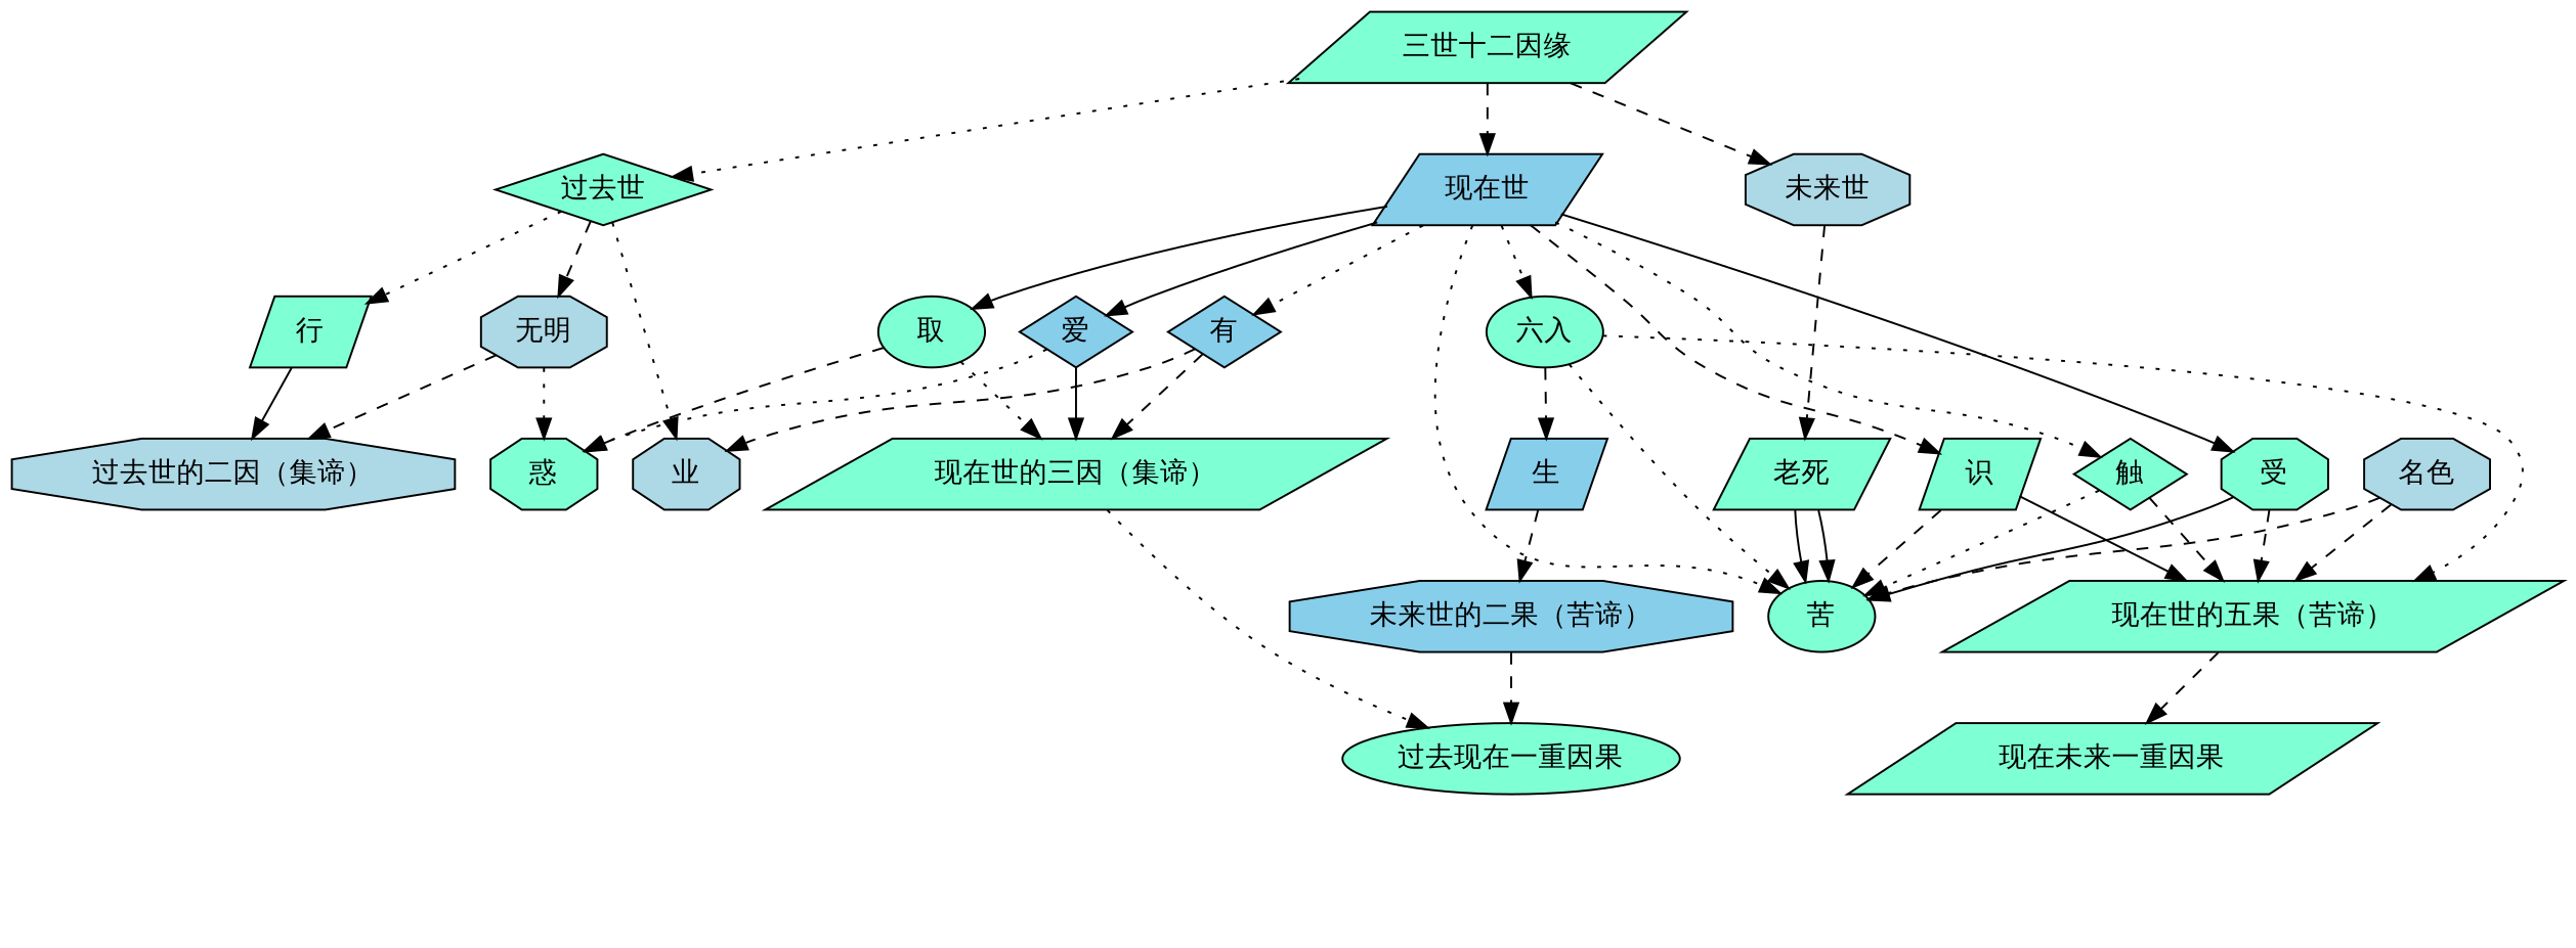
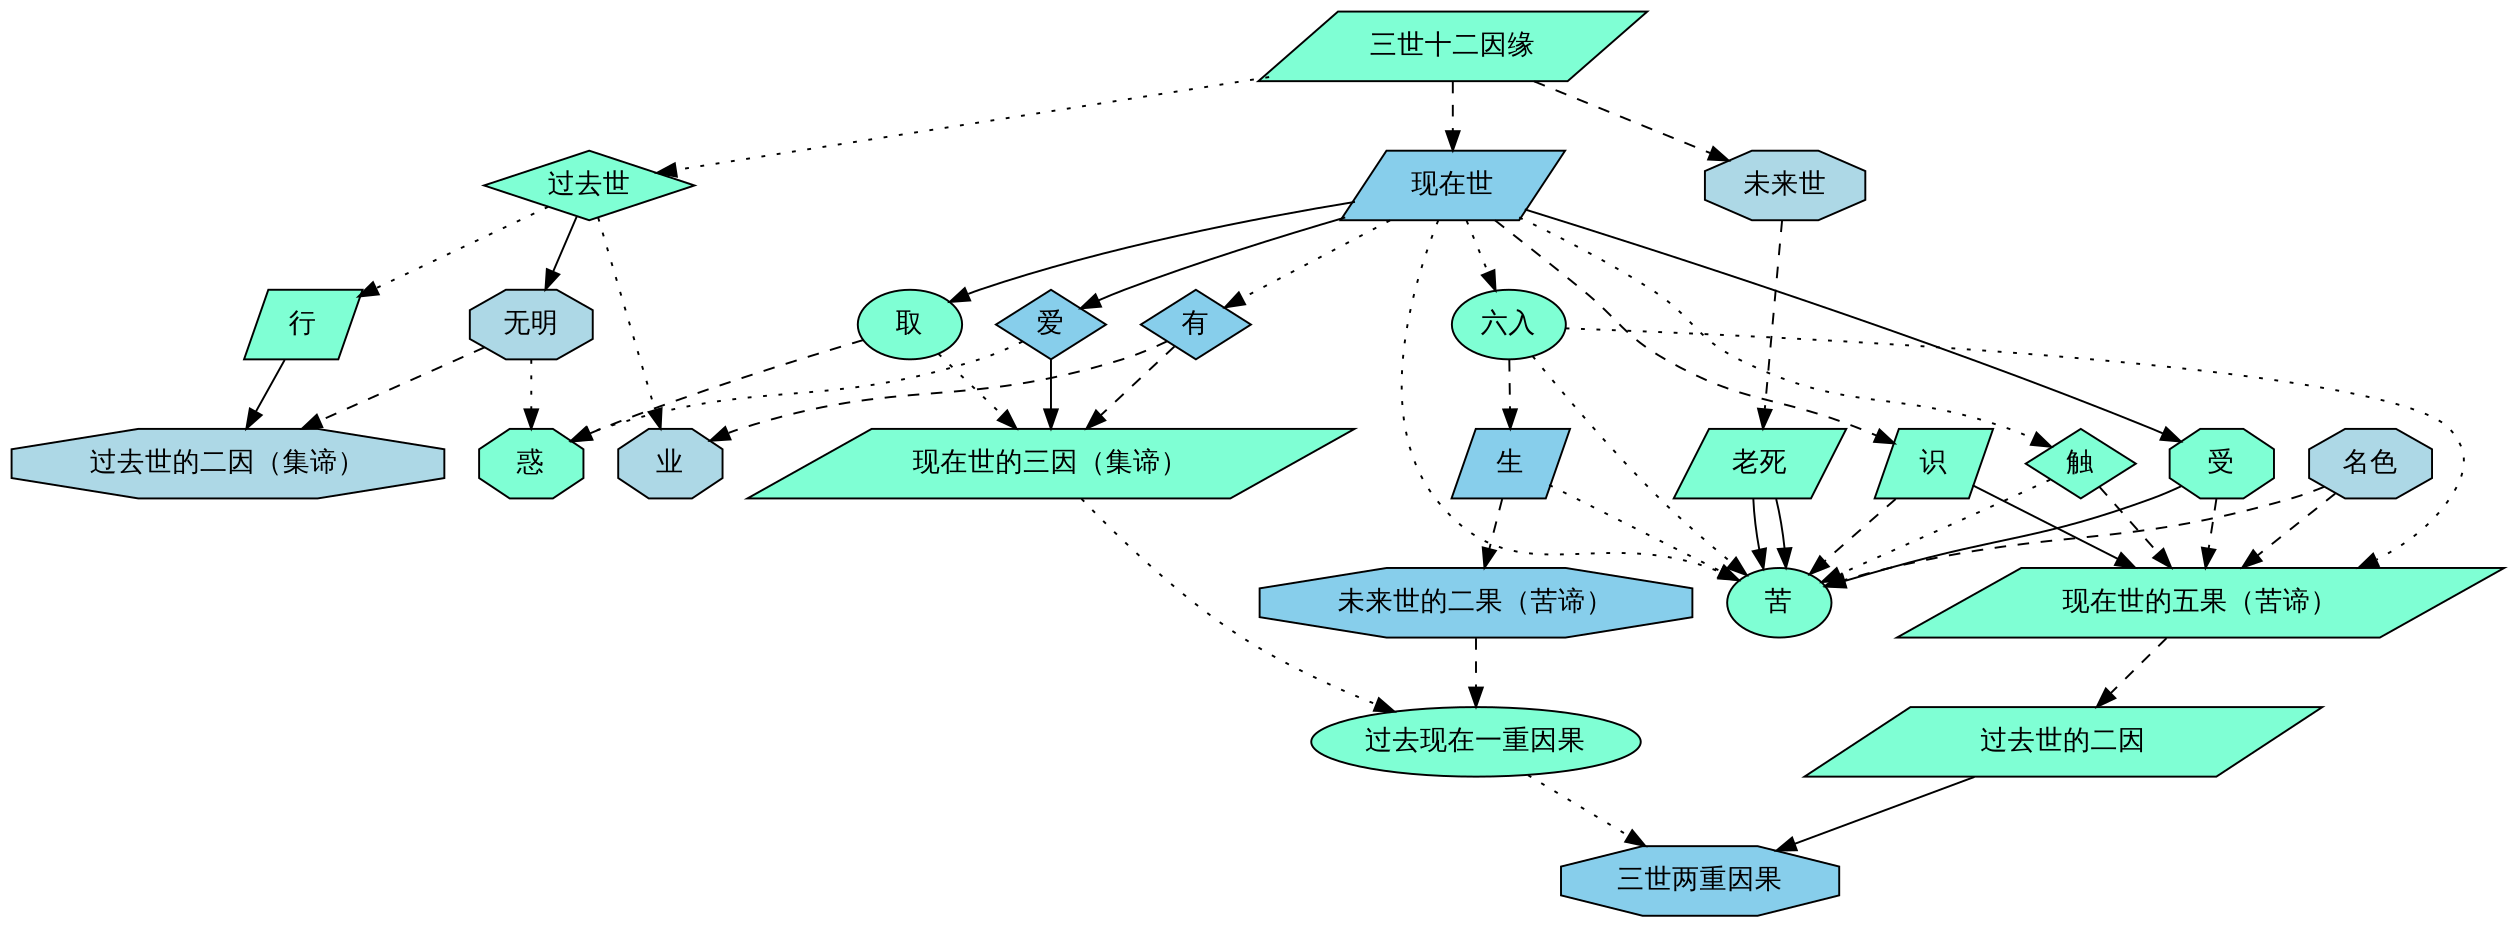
  digraph {
    fontname=Oswald
    node [fillcolor=aquamarine fontname=Oswald shape=parallelogram style=filled]
    edge [fontname=Oswald style=dashed]
    n1 [label="三世十二因缘"]
    n2 [label="过去世" shape=diamond]
    n3 [fillcolor=skyblue label="现在世"]
    n4 [fillcolor=lightblue label="未来世" shape=octagon]
    n5 [fillcolor=lightblue label="无明" shape=octagon]
    n6 [label="行"]
    n7 [fillcolor=lightblue label="业" shape=octagon]
    n8 [label="识"]
    n9 [label="六入" shape=ellipse]
    n10 [label="触" shape=diamond]
    n11 [label="受" shape=octagon]
    n12 [fillcolor=skyblue label="爱" shape=diamond]
    n13 [label="取" shape=ellipse]
    n14 [fillcolor=skyblue label="有" shape=diamond]
    n15 [label="苦" shape=ellipse]
    n16 [label="老死"]
    n17 [label="惑" shape=octagon]
    n18 [fillcolor=lightblue label="过去世的二因（集谛）" shape=octagon]
    n19 [label="现在世的五果（苦谛）"]
    n20 [fillcolor=lightblue label="名色" shape=octagon]
    n21 [fillcolor=skyblue label="生"]
    n22 [label="现在世的三因（集谛）"]
    n23 [fillcolor=skyblue label="未来世的二果（苦谛）" shape=octagon]
-   n24 [label="现在未来一重因果"]
+   n24 [label="过去世的二因"]
+   n25 [fillcolor=skyblue label="三世两重因果" shape=octagon]
    n26 [label="过去现在一重因果" shape=ellipse]
    n1 -> n2 [style=dotted]
    n1 -> n3
    n1 -> n4
-   n2 -> n5
+   n2 -> n5 [style=solid]
    n2 -> n6 [style=dotted]
    n2 -> n7 [style=dotted]
    n3 -> n8
    n3 -> n9 [style=dotted]
    n3 -> n10 [style=dotted]
    n3 -> n11 [style=solid]
    n3 -> n12 [style=solid]
    n3 -> n13 [style=solid]
    n3 -> n14 [style=dotted]
    n3 -> n15 [style=dotted]
    n4 -> n16
    n5 -> n17 [style=dotted]
    n5 -> n18
    n6 -> n18 [style=solid]
    n8 -> n15
    n8 -> n19 [style=solid]
    n9 -> n15 [style=dotted]
    n9 -> n19 [style=dotted]
    n9 -> n21
    n10 -> n15 [style=dotted]
    n10 -> n19
    n11 -> n15 [style=solid]
    n11 -> n19
    n12 -> n17 [style=dotted]
    n12 -> n22 [style=solid]
    n13 -> n17
    n13 -> n22 [style=dotted]
    n14 -> n7
    n14 -> n22
    n16 -> n15 [style=solid]
    n16 -> n15 [style=solid]
    n19 -> n24
    n20 -> n15
    n20 -> n19
+   n21 -> n15 [style=dotted]
    n21 -> n23
    n22 -> n26 [style=dotted]
    n23 -> n26
+   n24 -> n25 [style=solid]
+   n26 -> n25 [style=dotted]
  }
